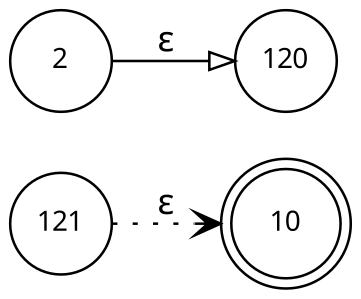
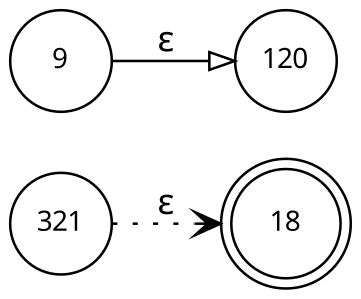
  digraph {
    fontname="Noto Sans"
    rankdir=LR
    node [fixedsize=true fontname="Noto Sans" fontsize=11 shape=circle peripheries=1]
    edge [fontname="Noto Sans"]
-   n1 [label=10 shape=doublecircle width=.6 peripheries=""]
-   n2 [label=2 width=.55]
+   n1 [label=18 shape=doublecircle width=.6 peripheries=""]
+   n2 [label=9 width=.55]
    n3 [label=120 width=.55]
-   n4 [label=121 width=.55]
+   n4 [label=321 width=.55]
    n2 -> n3 [arrowhead=onormal label="&epsilon;" style=solid]
    n4 -> n1 [arrowhead=vee label="&epsilon;" style=dotted]
  }
